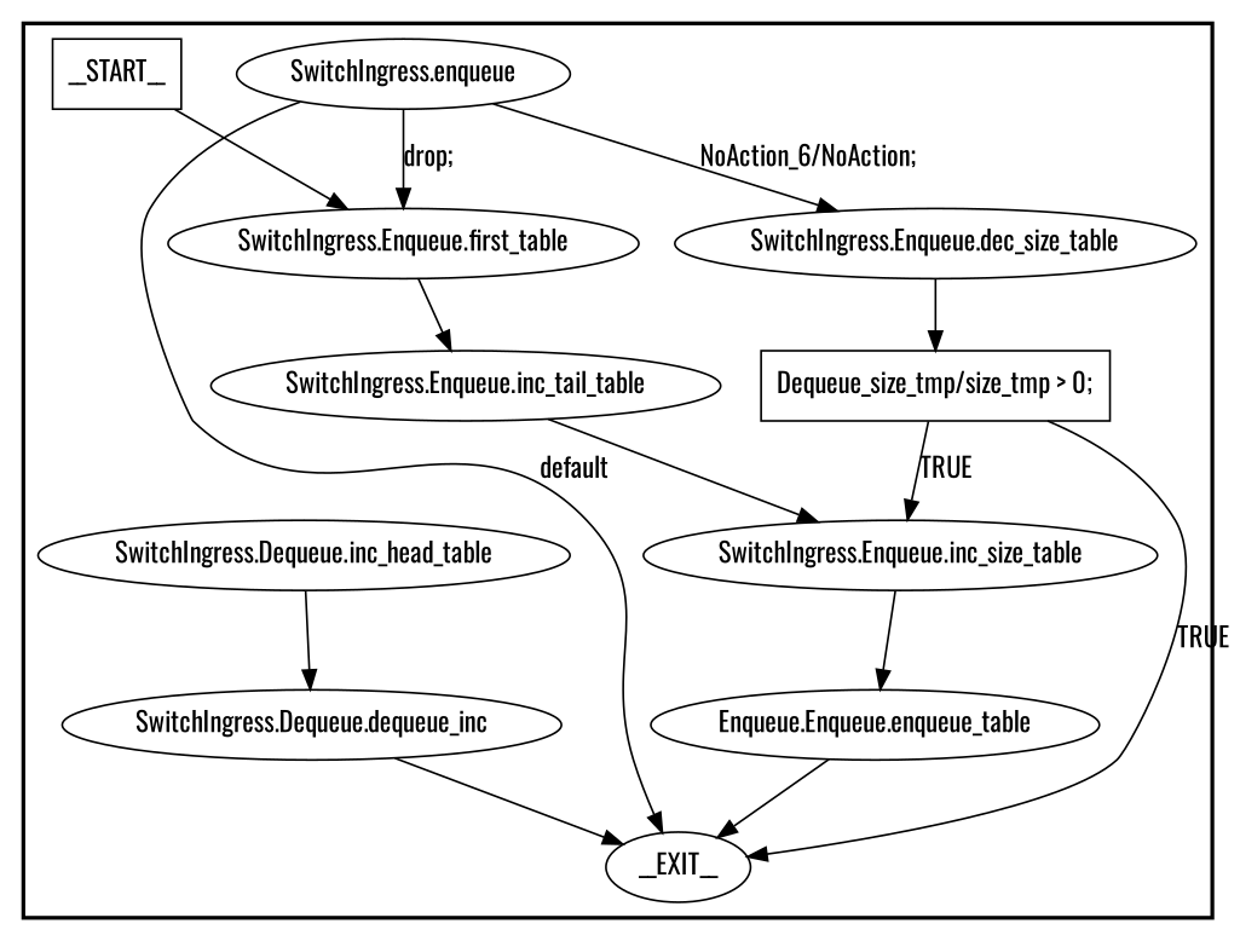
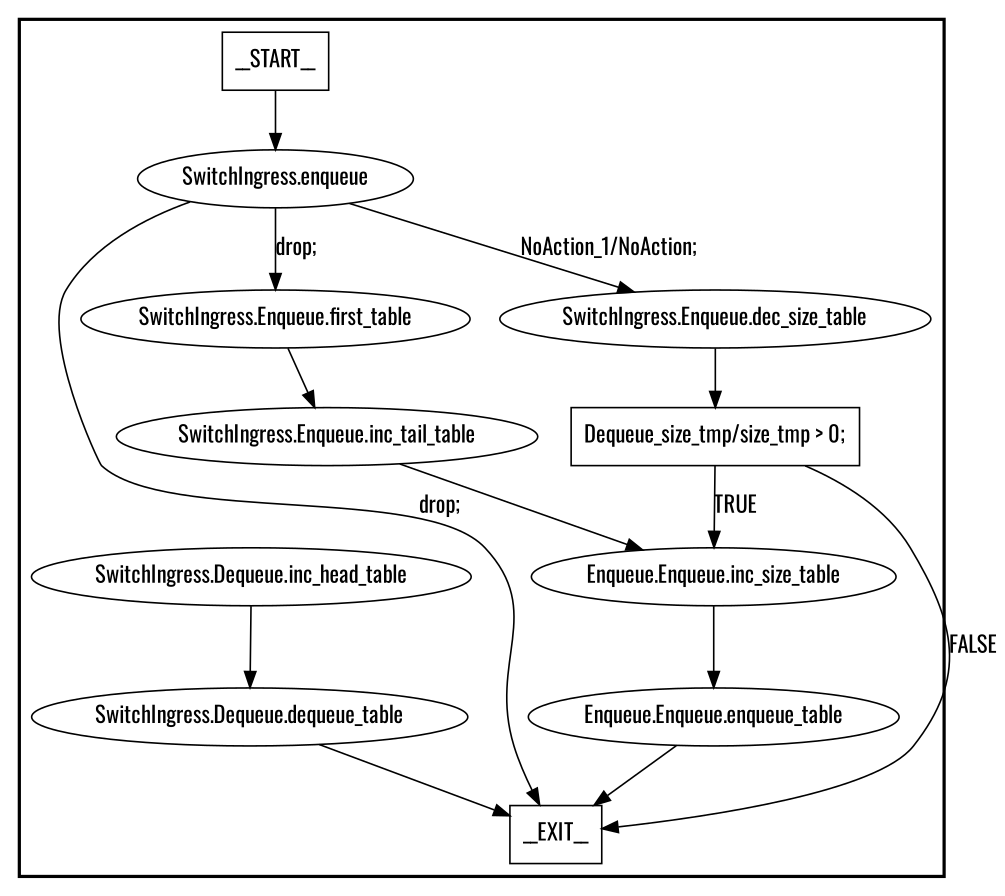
  digraph {
    fontname=Oswald
    node [fontname=Oswald shape=ellipse style=solid]
    edge [fontname=Oswald]
    n1 [label=__START__ shape=rectangle]
    n2 [label="SwitchIngress.enqueue"]
-   n3 [label=__EXIT__]
+   n3 [label=__EXIT__ shape=rectangle]
    n4 [label="SwitchIngress.Enqueue.first_table"]
    n5 [label="SwitchIngress.Enqueue.dec_size_table"]
    n6 [label="SwitchIngress.Enqueue.inc_tail_table"]
-   n7 [label="SwitchIngress.Enqueue.inc_size_table"]
+   n7 [label="Enqueue.Enqueue.inc_size_table"]
    n8 [label="Enqueue.Enqueue.enqueue_table"]
    n9 [label="Dequeue_size_tmp/size_tmp > 0;" shape=rectangle]
    n10 [label="SwitchIngress.Dequeue.inc_head_table"]
-   n11 [label="SwitchIngress.Dequeue.dequeue_inc"]
+   n11 [label="SwitchIngress.Dequeue.dequeue_table"]
    subgraph cluster_1 {
      labeljust=r
      style=bold
      n1
      n2
      n3
      n4
      n5
      n6
      n7
      n8
      n9
      n10
      n11
    }
-   n1 -> n4
-   n2 -> n3 [label=default]
+   n1 -> n2
+   n2 -> n3 [label="drop;"]
    n2 -> n4 [label="drop;"]
-   n2 -> n5 [label="NoAction_6/NoAction;"]
+   n2 -> n5 [label="NoAction_1/NoAction;"]
    n4 -> n6
    n5 -> n9
    n6 -> n7
    n7 -> n8
    n8 -> n3
-   n9 -> n3 [label=TRUE]
+   n9 -> n3 [label=FALSE]
    n9 -> n7 [label=TRUE]
    n10 -> n11
    n11 -> n3
  }
